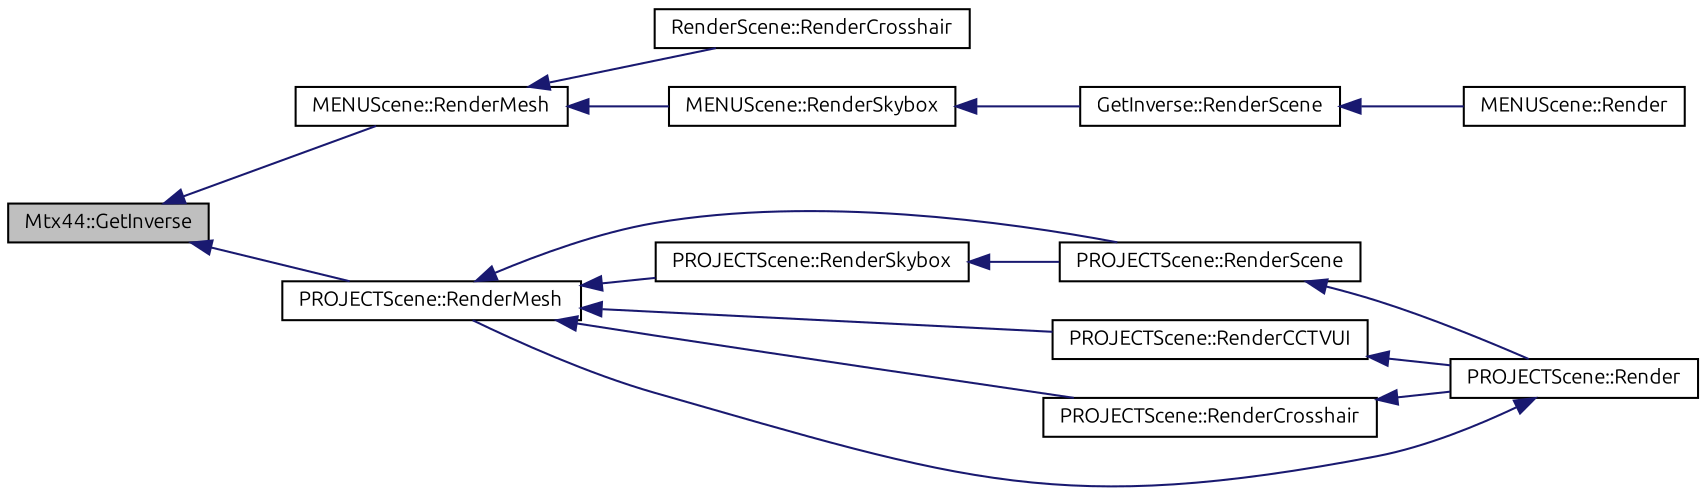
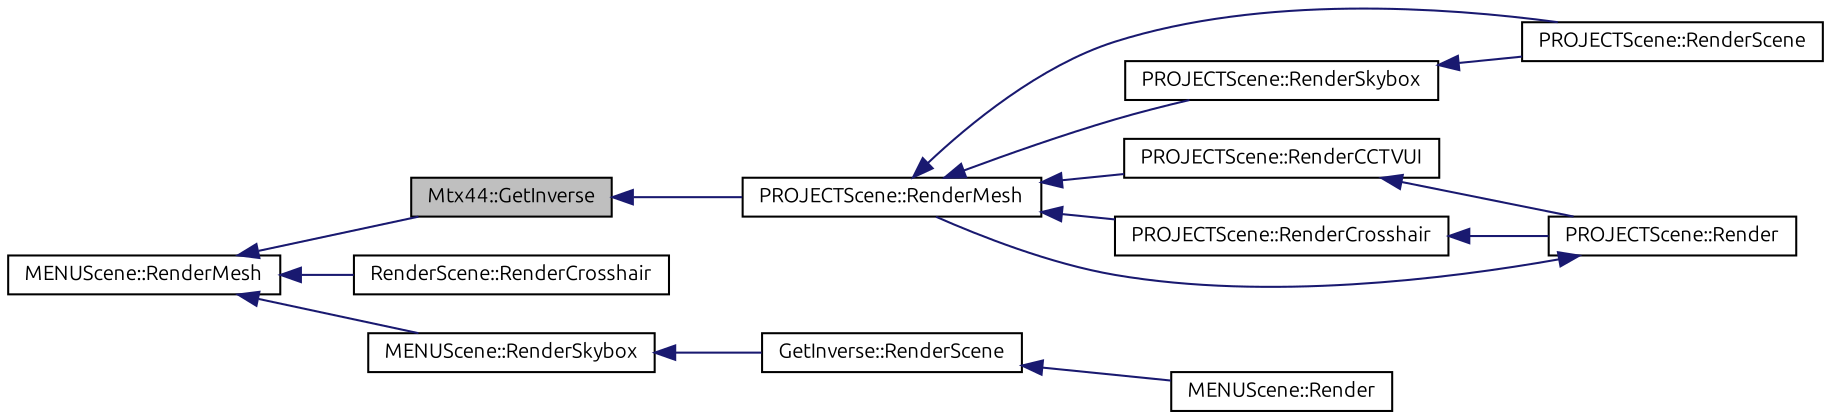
  digraph {
    fontname=Ubuntu
    rankdir=LR
    node [color=black fontname=Ubuntu fontsize=10 shape=record]
    edge [color=midnightblue dir=back fontname=Ubuntu fontsize=10 labelfontname=Helvetica labelfontsize=10 style=solid]
    n1 [fillcolor=grey75 fontcolor=black height=0.2 label="Mtx44::GetInverse" style=filled width=0.4]
    n2 [height=0.2 label="MENUScene::RenderMesh" width=0.4]
    n3 [height=0.2 label="PROJECTScene::RenderMesh" width=0.4]
    n4 [height=0.2 label="RenderScene::RenderCrosshair" width=0.4]
    n5 [height=0.2 label="MENUScene::RenderSkybox" width=0.4]
    n6 [height=0.2 label="PROJECTScene::RenderScene" width=0.4]
    n7 [height=0.2 label="PROJECTScene::RenderCCTVUI" width=0.4]
    n8 [height=0.2 label="PROJECTScene::RenderSkybox" width=0.4]
    n9 [height=0.2 label="PROJECTScene::RenderCrosshair" width=0.4]
    n10 [height=0.2 label="MENUScene::Render" width=0.4]
    n11 [height=0.2 label="GetInverse::RenderScene" width=0.4]
    n12 [height=0.2 label="PROJECTScene::Render" width=0.4]
-   n1 -> n2
+   n2 -> n1
    n1 -> n3
    n2 -> n4
    n2 -> n5
    n3 -> n6
    n3 -> n7
    n3 -> n8
    n3 -> n9
    n5 -> n11
-   n6 -> n12
    n7 -> n12
    n8 -> n6
    n9 -> n12
    n11 -> n10
    n12 -> n3
  }
